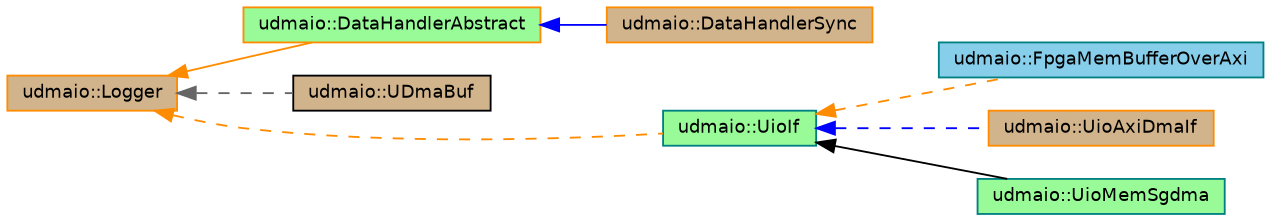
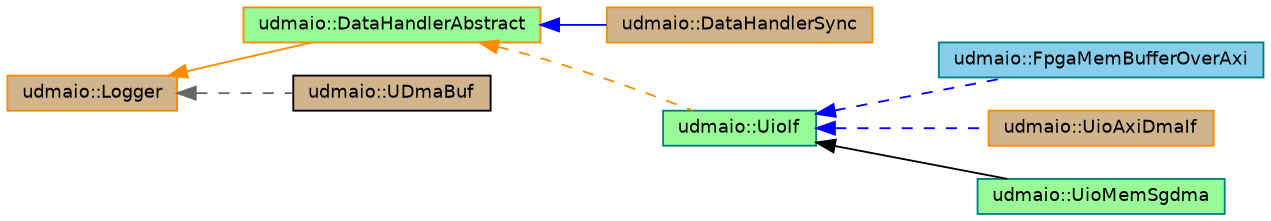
  digraph {
    rankdir=LR
    node [color=darkorange fillcolor=tan fontname=Helvetica fontsize=10 shape=box style=filled]
    edge [color=darkorange dir=back fontname=Helvetica fontsize=10 labelfontname=Helvetica labelfontsize=10 style=dashed]
    n1 [fontcolor=black height=0.2 label="udmaio::Logger" width=0.4]
    n2 [fillcolor=palegreen height=0.2 label="udmaio::DataHandlerAbstract" width=0.4]
    n3 [color=black height=0.2 label="udmaio::UDmaBuf" width=0.4]
    n4 [color=teal fillcolor=palegreen height=0.2 label="udmaio::UioIf" width=0.4]
    n5 [height=0.2 label="udmaio::DataHandlerSync" width=0.4]
    n6 [color=teal fillcolor=skyblue height=0.2 label="udmaio::FpgaMemBufferOverAxi" width=0.4]
    n7 [height=0.2 label="udmaio::UioAxiDmaIf" width=0.4]
    n8 [color=teal fillcolor=palegreen height=0.2 label="udmaio::UioMemSgdma" width=0.4]
    n1 -> n2 [style=solid]
    n1 -> n3 [color=gray40]
-   n1 -> n4
+   n2 -> n4
    n2 -> n5 [color=blue style=solid]
-   n4 -> n6
+   n4 -> n6 [color=blue]
    n4 -> n7 [color=blue]
    n4 -> n8 [color=black style=solid]
  }
